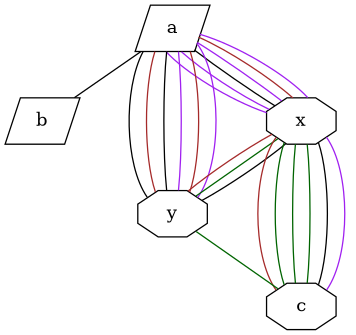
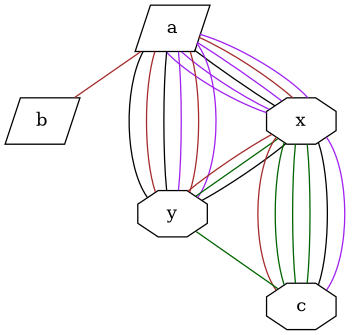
  graph {
    node [shape=octagon]
    edge [color=purple]
    a [shape=parallelogram]
    b [shape=parallelogram]
    x
    y
    c
-   a -- b [color=black]
+   a -- b [color=brown]
    a -- x
    a -- x
    a -- x [color=black]
    a -- x
    a -- x [color=brown]
    a -- x
    a -- y [color=black]
    a -- y [color=brown]
    a -- y [color=black]
    a -- y
    a -- y [color=brown]
    a -- y
    x -- y [color=brown w=5.0]
    x -- y [color=darkgreen w=5.0]
    x -- y [color=black w=5.1]
    x -- c [color=brown w=10.0]
    x -- c [color=darkgreen w=10.0]
    x -- c [color=darkgreen w=10.0]
    x -- c [color=darkgreen w=10.0]
    x -- c [color=black w=10.0]
    x -- c [w=10.0]
    y -- c [color=darkgreen]
  }
